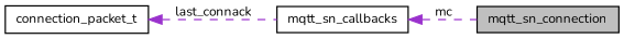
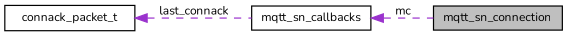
  digraph {
    fontname=Nunito
    rankdir=LR
    node [color=black fillcolor=white fontname=Nunito fontsize=10 shape=record style=filled]
    edge [color=darkorchid3 dir=back fontname=Nunito fontsize=10 labelfontname=Helvetica labelfontsize=10 style=dashed]
    n1 [fillcolor=grey75 fontcolor=black height=0.2 label=mqtt_sn_connection width=0.4]
    n2 [height=0.2 label=mqtt_sn_callbacks width=0.4]
-   n3 [height=0.2 label=connection_packet_t width=0.4]
+   n3 [height=0.2 label=connack_packet_t width=0.4]
    n2 -> n1 [label=" mc"]
    n3 -> n2 [label=" last_connack"]
  }
